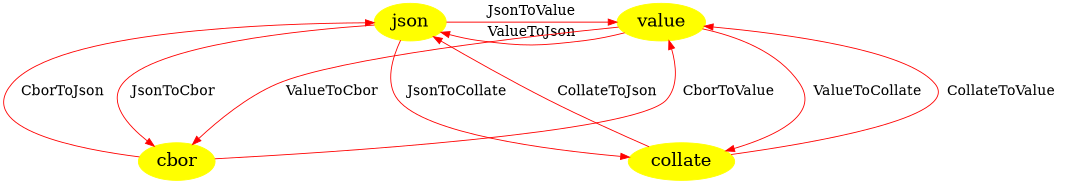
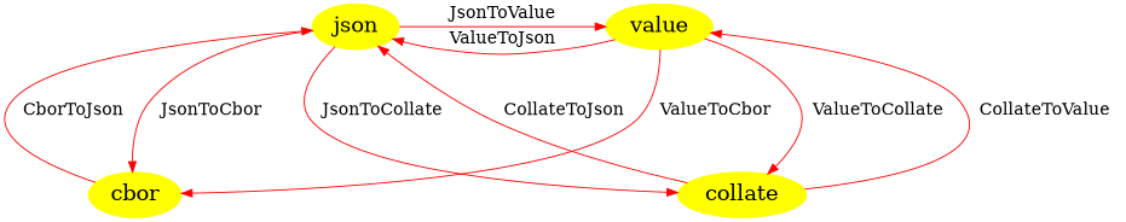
  digraph {
    ranksep="0.5 equally"
    node [color=yellow fontsize=20 shape=ellipse style=filled]
    edge [color=red fontsize=16 labeldistance=20 minlen=2 weight=9]
    json
    value
    cbor
    collate
    subgraph sub_1 {
      rank=same
      json
      value
    }
    subgraph sub_2 {
      rank=same
      cbor
      collate
    }
    json -> value [label="  JsonToValue  "]
    json -> cbor [label="  JsonToCbor  "]
    json -> collate [label="  JsonToCollate  "]
    value -> json [label="  ValueToJson  "]
    value -> cbor [label="  ValueToCbor  "]
    value -> collate [label="  ValueToCollate  "]
    cbor -> json [label="  CborToJson  "]
-   cbor -> value [label="  CborToValue  "]
    collate -> json [label="  CollateToJson  "]
    collate -> value [label="  CollateToValue  "]
  }
